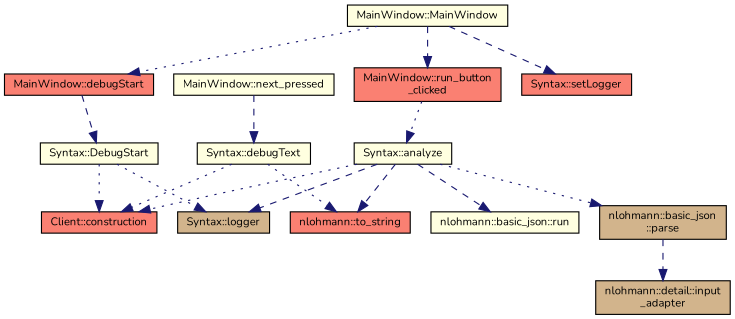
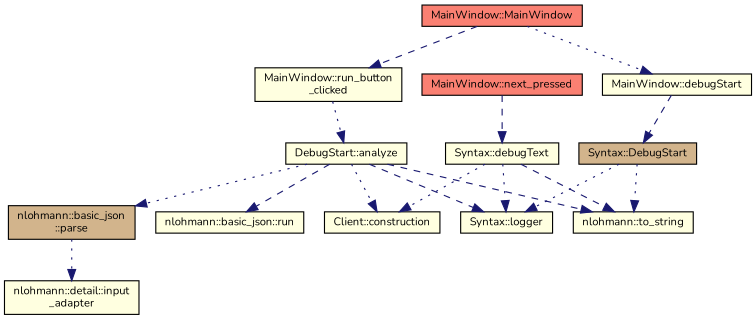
  digraph {
    fontname=Nunito
    rankdir=TB
    node [color=black fillcolor=lightyellow fontname=Nunito fontsize=10 shape=record style=filled]
    edge [color=midnightblue fontname=Nunito fontsize=10 labelfontname=Helvetica labelfontsize=10 style=dotted]
-   n1 [fontcolor=black height=0.2 label="MainWindow::MainWindow" width=0.4]
-   n2 [fillcolor=salmon height=0.2 label="MainWindow::debugStart" width=0.4]
-   n3 [fillcolor=salmon height=0.2 label="MainWindow::run_button\l_clicked" width=0.4]
-   n4 [fillcolor=salmon height=0.2 label="Syntax::setLogger" width=0.4]
-   n5 [height=0.2 label="Syntax::DebugStart" width=0.4]
-   n6 [height=0.2 label="MainWindow::next_pressed" width=0.4]
+   n1 [fillcolor=salmon fontcolor=black height=0.2 label="MainWindow::MainWindow" width=0.4]
+   n2 [height=0.2 label="MainWindow::debugStart" width=0.4]
+   n3 [height=0.2 label="MainWindow::run_button\l_clicked" width=0.4]
+   n5 [fillcolor=tan height=0.2 label="Syntax::DebugStart" width=0.4]
+   n6 [fillcolor=salmon height=0.2 label="MainWindow::next_pressed" width=0.4]
    n7 [height=0.2 label="Syntax::debugText" width=0.4]
-   n8 [height=0.2 label="Syntax::analyze" width=0.4]
-   n9 [fillcolor=salmon height=0.2 label="Client::construction" width=0.4]
-   n10 [fillcolor=tan height=0.2 label="Syntax::logger" width=0.4]
-   n11 [fillcolor=salmon height=0.2 label="nlohmann::to_string" width=0.4]
+   n8 [height=0.2 label="DebugStart::analyze" width=0.4]
+   n9 [height=0.2 label="Client::construction" width=0.4]
+   n10 [height=0.2 label="Syntax::logger" width=0.4]
+   n11 [height=0.2 label="nlohmann::to_string" width=0.4]
    n12 [height=0.2 label="nlohmann::basic_json::run" width=0.4]
    n13 [fillcolor=tan height=0.2 label="nlohmann::basic_json\l::parse" width=0.4]
-   n14 [fillcolor=tan height=0.2 label="nlohmann::detail::input\l_adapter" width=0.4]
+   n14 [height=0.2 label="nlohmann::detail::input\l_adapter" width=0.4]
    n1 -> n2
    n1 -> n3 [style=dashed]
-   n1 -> n4 [style=dashed]
    n2 -> n5 [style=dashed]
    n3 -> n8
-   n5 -> n9
+   n5 -> n11
    n5 -> n10
    n6 -> n7 [style=dashed]
    n7 -> n9
-   n7 -> n11
+   n7 -> n10
+   n7 -> n11 [style=dashed]
    n8 -> n9
    n8 -> n10 [style=dashed]
    n8 -> n11 [style=dashed]
    n8 -> n12 [style=dashed]
    n8 -> n13
-   n13 -> n14 [style=dashed]
+   n13 -> n14
  }
